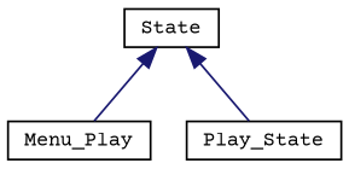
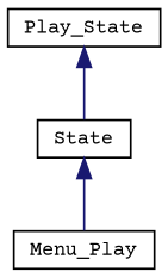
  digraph {
    fontname="Courier Prime"
    rankdir=TB
    node [color=black fillcolor=white fontname="Courier Prime" fontsize=10 shape=record style=filled]
    edge [color=midnightblue dir=back fontname="Courier Prime" fontsize=10 labelfontname=Helvetica labelfontsize=10 style=solid]
    n1 [height=0.2 label=State width=0.4]
    n2 [height=0.2 label=Menu_Play width=0.4]
    n3 [height=0.2 label=Play_State width=0.4]
    n1 -> n2
-   n1 -> n3
+   n3 -> n1
  }
